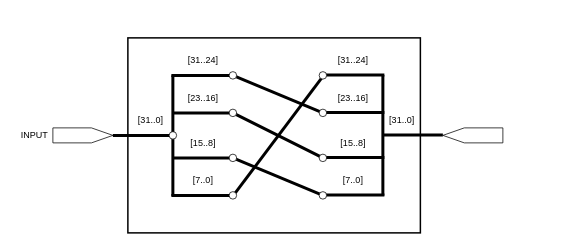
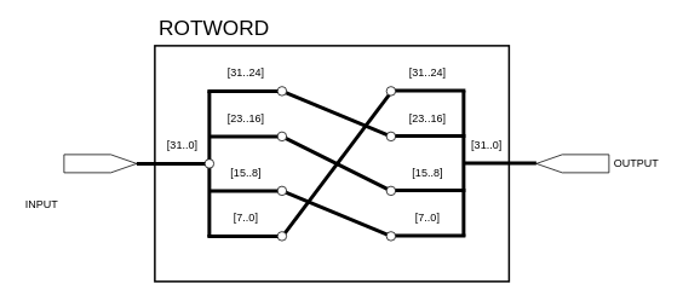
  <mxCell id="0" />
  <mxCell id="1" parent="0" />
  <mxCell id="2" value="" style="rounded=0;whiteSpace=wrap;html=1;fillColor=none;strokeWidth=2;" parent="1" vertex="1"><mxGeometry x="170" y="50" width="390" height="260" as="geometry" /></mxCell>
  <mxCell id="3" value="" style="verticalLabelPosition=bottom;shadow=0;dashed=0;align=center;html=1;verticalAlign=top;shape=mxgraph.electrical.abstract.dac;" parent="1" vertex="1"><mxGeometry x="70" y="170" width="80" height="20" as="geometry" /></mxCell>
- <mxCell id="4" value="INPUT" style="text;html=1;align=center;verticalAlign=middle;resizable=0;points=[];autosize=1;" parent="1" vertex="1"><mxGeometry x="20" y="170" width="50" height="20" as="geometry" /></mxCell>
+ <mxCell id="4" value="INPUT" style="text;html=1;align=center;verticalAlign=middle;resizable=0;points=[];autosize=1;" parent="1" vertex="1"><mxGeometry x="20" y="215" width="50" height="20" as="geometry" /></mxCell>
  <mxCell id="5" value="" style="endArrow=none;html=1;exitX=1;exitY=0.5;exitDx=0;exitDy=0;exitPerimeter=0;strokeWidth=4;" parent="1" source="3" edge="1"><mxGeometry width="50" height="50" relative="1" as="geometry"><mxPoint x="110" y="210" as="sourcePoint" /><mxPoint x="230" y="180" as="targetPoint" /></mxGeometry></mxCell>
  <mxCell id="6" value="" style="endArrow=none;html=1;strokeWidth=4;" parent="1" edge="1"><mxGeometry width="50" height="50" relative="1" as="geometry"><mxPoint x="230" y="260.8" as="sourcePoint" /><mxPoint x="230" y="100" as="targetPoint" /></mxGeometry></mxCell>
  <mxCell id="7" value="" style="endArrow=none;html=1;strokeWidth=4;" parent="1" edge="1"><mxGeometry width="50" height="50" relative="1" as="geometry"><mxPoint x="228" y="100" as="sourcePoint" /><mxPoint x="310" y="100" as="targetPoint" /></mxGeometry></mxCell>
  <mxCell id="8" value="" style="endArrow=none;html=1;strokeWidth=4;" parent="1" edge="1"><mxGeometry width="50" height="50" relative="1" as="geometry"><mxPoint x="228" y="260" as="sourcePoint" /><mxPoint x="312" y="260" as="targetPoint" /></mxGeometry></mxCell>
  <mxCell id="9" value="" style="endArrow=none;html=1;strokeWidth=4;" parent="1" edge="1"><mxGeometry width="50" height="50" relative="1" as="geometry"><mxPoint x="230" y="150" as="sourcePoint" /><mxPoint x="312" y="150" as="targetPoint" /></mxGeometry></mxCell>
  <mxCell id="10" value="" style="endArrow=none;html=1;strokeWidth=4;" parent="1" edge="1"><mxGeometry width="50" height="50" relative="1" as="geometry"><mxPoint x="230" y="210" as="sourcePoint" /><mxPoint x="312" y="210" as="targetPoint" /></mxGeometry></mxCell>
  <mxCell id="11" value="" style="verticalLabelPosition=bottom;shadow=0;dashed=0;align=center;html=1;verticalAlign=top;shape=mxgraph.electrical.abstract.dac;flipH=1;" parent="1" vertex="1"><mxGeometry x="590" y="170" width="80" height="20" as="geometry" /></mxCell>
  <mxCell id="12" value="" style="endArrow=none;html=1;exitX=1;exitY=0.5;exitDx=0;exitDy=0;exitPerimeter=0;strokeWidth=4;" parent="1" edge="1"><mxGeometry width="50" height="50" relative="1" as="geometry"><mxPoint x="510" y="179.66" as="sourcePoint" /><mxPoint x="590" y="179.66" as="targetPoint" /></mxGeometry></mxCell>
  <mxCell id="13" value="" style="endArrow=none;html=1;strokeWidth=4;" parent="1" edge="1"><mxGeometry width="50" height="50" relative="1" as="geometry"><mxPoint x="430" y="99.66" as="sourcePoint" /><mxPoint x="512" y="99.66" as="targetPoint" /></mxGeometry></mxCell>
  <mxCell id="14" value="" style="endArrow=none;html=1;strokeWidth=4;" parent="1" edge="1"><mxGeometry width="50" height="50" relative="1" as="geometry"><mxPoint x="430" y="259.66" as="sourcePoint" /><mxPoint x="512" y="259.66" as="targetPoint" /></mxGeometry></mxCell>
  <mxCell id="15" value="" style="endArrow=none;html=1;strokeWidth=4;" parent="1" edge="1"><mxGeometry width="50" height="50" relative="1" as="geometry"><mxPoint x="430" y="149.66" as="sourcePoint" /><mxPoint x="512" y="149.66" as="targetPoint" /></mxGeometry></mxCell>
  <mxCell id="16" value="" style="endArrow=none;html=1;strokeWidth=4;" parent="1" edge="1"><mxGeometry width="50" height="50" relative="1" as="geometry"><mxPoint x="430" y="209.66" as="sourcePoint" /><mxPoint x="512" y="209.66" as="targetPoint" /></mxGeometry></mxCell>
  <mxCell id="17" value="" style="endArrow=none;html=1;strokeWidth=4;" parent="1" edge="1"><mxGeometry width="50" height="50" relative="1" as="geometry"><mxPoint x="510" y="260.4" as="sourcePoint" /><mxPoint x="510" y="99.6" as="targetPoint" /></mxGeometry></mxCell>
  <mxCell id="18" value="[31..0]" style="text;html=1;align=center;verticalAlign=middle;resizable=0;points=[];autosize=1;" parent="1" vertex="1"><mxGeometry x="175" y="150" width="50" height="20" as="geometry" /></mxCell>
  <mxCell id="19" value="[31..0]" style="text;html=1;align=center;verticalAlign=middle;resizable=0;points=[];autosize=1;" parent="1" vertex="1"><mxGeometry x="510" y="150" width="50" height="20" as="geometry" /></mxCell>
  <mxCell id="20" value="[31..24]" style="text;html=1;align=center;verticalAlign=middle;resizable=0;points=[];autosize=1;" parent="1" vertex="1"><mxGeometry x="240" y="70" width="60" height="20" as="geometry" /></mxCell>
  <mxCell id="21" value="[23..16]" style="text;html=1;align=center;verticalAlign=middle;resizable=0;points=[];autosize=1;" parent="1" vertex="1"><mxGeometry x="240" y="120" width="60" height="20" as="geometry" /></mxCell>
  <mxCell id="22" value="[15..8]" style="text;html=1;align=center;verticalAlign=middle;resizable=0;points=[];autosize=1;" parent="1" vertex="1"><mxGeometry x="245" y="180" width="50" height="20" as="geometry" /></mxCell>
  <mxCell id="23" value="[7..0]" style="text;html=1;align=center;verticalAlign=middle;resizable=0;points=[];autosize=1;" parent="1" vertex="1"><mxGeometry x="250" y="230" width="40" height="20" as="geometry" /></mxCell>
  <mxCell id="24" value="[31..24]" style="text;html=1;align=center;verticalAlign=middle;resizable=0;points=[];autosize=1;" parent="1" vertex="1"><mxGeometry x="440" y="70" width="60" height="20" as="geometry" /></mxCell>
  <mxCell id="25" value="[23..16]" style="text;html=1;align=center;verticalAlign=middle;resizable=0;points=[];autosize=1;" parent="1" vertex="1"><mxGeometry x="440" y="120" width="60" height="20" as="geometry" /></mxCell>
  <mxCell id="26" value="[15..8]" style="text;html=1;align=center;verticalAlign=middle;resizable=0;points=[];autosize=1;" parent="1" vertex="1"><mxGeometry x="445" y="180" width="50" height="20" as="geometry" /></mxCell>
  <mxCell id="27" value="[7..0]" style="text;html=1;align=center;verticalAlign=middle;resizable=0;points=[];autosize=1;" parent="1" vertex="1"><mxGeometry x="450" y="230" width="40" height="20" as="geometry" /></mxCell>
  <mxCell id="28" value="" style="endArrow=none;html=1;strokeWidth=4;" parent="1" edge="1"><mxGeometry width="50" height="50" relative="1" as="geometry"><mxPoint x="310" y="261" as="sourcePoint" /><mxPoint x="431" y="100" as="targetPoint" /></mxGeometry></mxCell>
  <mxCell id="29" value="" style="endArrow=none;html=1;strokeWidth=4;" parent="1" edge="1"><mxGeometry width="50" height="50" relative="1" as="geometry"><mxPoint x="310" y="210" as="sourcePoint" /><mxPoint x="430" y="260" as="targetPoint" /></mxGeometry></mxCell>
  <mxCell id="30" value="" style="endArrow=none;html=1;strokeWidth=4;" parent="1" edge="1"><mxGeometry width="50" height="50" relative="1" as="geometry"><mxPoint x="310" y="150" as="sourcePoint" /><mxPoint x="430" y="210" as="targetPoint" /></mxGeometry></mxCell>
  <mxCell id="31" value="" style="endArrow=none;html=1;strokeWidth=4;" parent="1" edge="1"><mxGeometry width="50" height="50" relative="1" as="geometry"><mxPoint x="310" y="100" as="sourcePoint" /><mxPoint x="430" y="150" as="targetPoint" /></mxGeometry></mxCell>
  <mxCell id="32" value="" style="ellipse;whiteSpace=wrap;html=1;aspect=fixed;fillColor=#FFFFFF;" parent="1" vertex="1"><mxGeometry x="225" y="175" width="10" height="10" as="geometry" /></mxCell>
  <mxCell id="33" value="" style="ellipse;whiteSpace=wrap;html=1;aspect=fixed;fillColor=#FFFFFF;" parent="1" vertex="1"><mxGeometry x="305" y="95" width="10" height="10" as="geometry" /></mxCell>
  <mxCell id="34" value="" style="ellipse;whiteSpace=wrap;html=1;aspect=fixed;fillColor=#FFFFFF;" parent="1" vertex="1"><mxGeometry x="305" y="145" width="10" height="10" as="geometry" /></mxCell>
  <mxCell id="35" value="" style="ellipse;whiteSpace=wrap;html=1;aspect=fixed;fillColor=#FFFFFF;" parent="1" vertex="1"><mxGeometry x="305" y="205" width="10" height="10" as="geometry" /></mxCell>
  <mxCell id="36" value="" style="ellipse;whiteSpace=wrap;html=1;aspect=fixed;fillColor=#FFFFFF;" parent="1" vertex="1"><mxGeometry x="305" y="255" width="10" height="10" as="geometry" /></mxCell>
  <mxCell id="37" value="" style="ellipse;whiteSpace=wrap;html=1;aspect=fixed;fillColor=#FFFFFF;" parent="1" vertex="1"><mxGeometry x="425" y="95" width="10" height="10" as="geometry" /></mxCell>
  <mxCell id="38" value="" style="ellipse;whiteSpace=wrap;html=1;aspect=fixed;fillColor=#FFFFFF;" parent="1" vertex="1"><mxGeometry x="425" y="145" width="10" height="10" as="geometry" /></mxCell>
  <mxCell id="39" value="" style="ellipse;whiteSpace=wrap;html=1;aspect=fixed;fillColor=#FFFFFF;" parent="1" vertex="1"><mxGeometry x="425" y="205" width="10" height="10" as="geometry" /></mxCell>
  <mxCell id="40" value="" style="ellipse;whiteSpace=wrap;html=1;aspect=fixed;fillColor=#FFFFFF;" parent="1" vertex="1"><mxGeometry x="425" y="255" width="10" height="10" as="geometry" /></mxCell>
+ <mxCell id="41" value="OUTPUT" style="text;html=1;align=center;verticalAlign=middle;resizable=0;points=[];autosize=1;" parent="1" vertex="1"><mxGeometry x="670" y="170" width="60" height="20" as="geometry" /></mxCell>
+ <mxCell id="42" value="&lt;font style=&quot;font-size: 23px&quot;&gt;ROTWORD&lt;/font&gt;" style="text;html=1;align=center;verticalAlign=middle;resizable=0;points=[];autosize=1;" parent="1" vertex="1"><mxGeometry x="165" y="20" width="140" height="20" as="geometry" /></mxCell>
